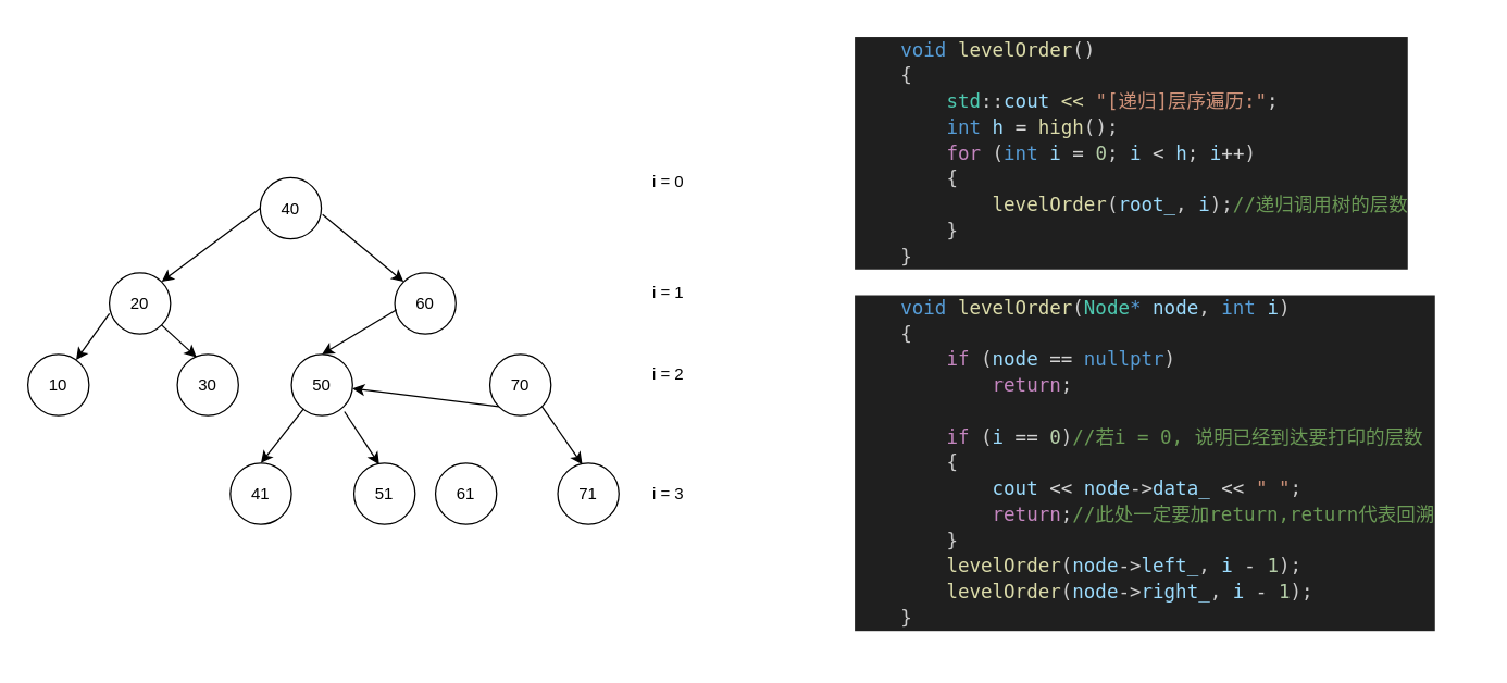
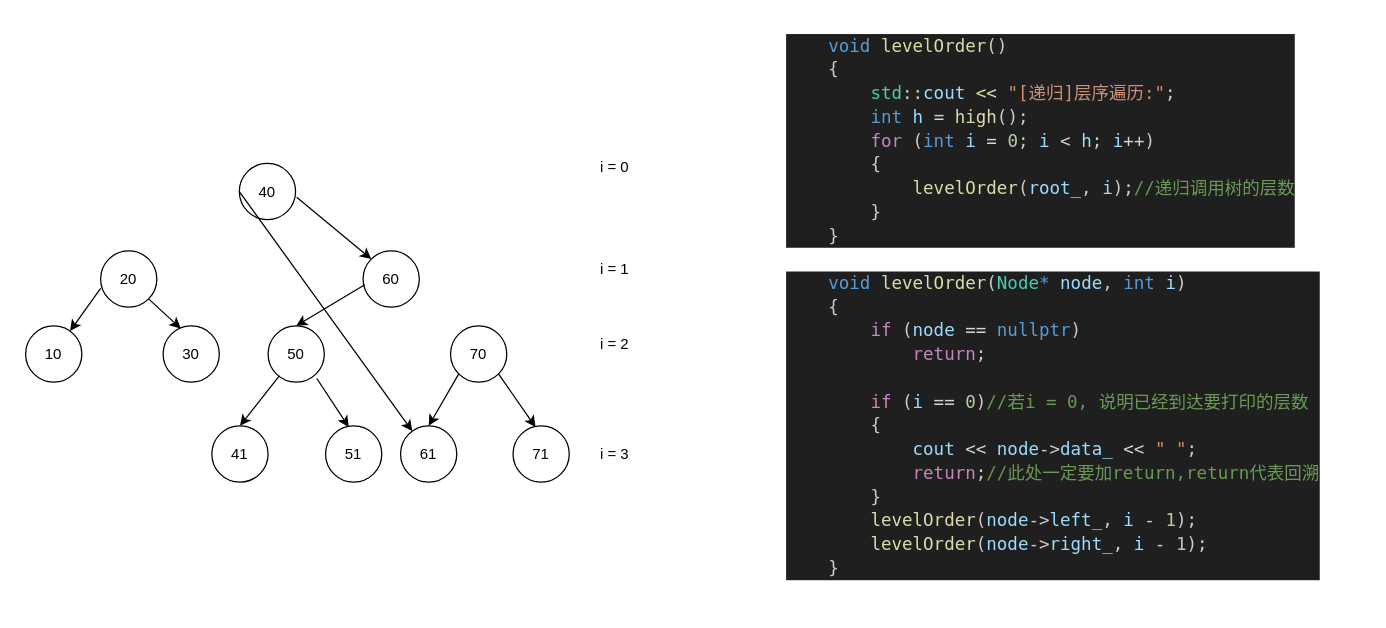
  <mxCell id="0" />
  <mxCell id="1" parent="0" />
  <mxCell id="2" value="40" style="ellipse;whiteSpace=wrap;html=1;aspect=fixed;" vertex="1" parent="1"><mxGeometry x="191" y="130" width="45" height="45" as="geometry" /></mxCell>
  <mxCell id="3" value="20" style="ellipse;whiteSpace=wrap;html=1;aspect=fixed;" vertex="1" parent="1"><mxGeometry x="80" y="200" width="45" height="45" as="geometry" /></mxCell>
  <mxCell id="4" value="60" style="ellipse;whiteSpace=wrap;html=1;aspect=fixed;" vertex="1" parent="1"><mxGeometry x="290" y="200" width="45" height="45" as="geometry" /></mxCell>
  <mxCell id="5" value="10" style="ellipse;whiteSpace=wrap;html=1;aspect=fixed;" vertex="1" parent="1"><mxGeometry x="20" y="260" width="45" height="45" as="geometry" /></mxCell>
  <mxCell id="6" value="30" style="ellipse;whiteSpace=wrap;html=1;aspect=fixed;" vertex="1" parent="1"><mxGeometry x="130" y="260" width="45" height="45" as="geometry" /></mxCell>
  <mxCell id="7" value="50" style="ellipse;whiteSpace=wrap;html=1;aspect=fixed;" vertex="1" parent="1"><mxGeometry x="214" y="260" width="45" height="45" as="geometry" /></mxCell>
  <mxCell id="8" value="70" style="ellipse;whiteSpace=wrap;html=1;aspect=fixed;" vertex="1" parent="1"><mxGeometry x="360" y="260" width="45" height="45" as="geometry" /></mxCell>
  <mxCell id="9" value="41" style="ellipse;whiteSpace=wrap;html=1;aspect=fixed;" vertex="1" parent="1"><mxGeometry x="169" y="340" width="45" height="45" as="geometry" /></mxCell>
  <mxCell id="10" value="51" style="ellipse;whiteSpace=wrap;html=1;aspect=fixed;" vertex="1" parent="1"><mxGeometry x="260" y="340" width="45" height="45" as="geometry" /></mxCell>
  <mxCell id="11" value="61" style="ellipse;whiteSpace=wrap;html=1;aspect=fixed;" vertex="1" parent="1"><mxGeometry x="320" y="340" width="45" height="45" as="geometry" /></mxCell>
  <mxCell id="12" value="71" style="ellipse;whiteSpace=wrap;html=1;aspect=fixed;" vertex="1" parent="1"><mxGeometry x="410" y="340" width="45" height="45" as="geometry" /></mxCell>
- <mxCell id="13" value="" style="endArrow=classic;html=1;rounded=0;entryX=1;entryY=0;entryDx=0;entryDy=0;exitX=0;exitY=0.5;exitDx=0;exitDy=0;" edge="1" parent="1" source="2" target="3"><mxGeometry width="50" height="50" relative="1" as="geometry"><mxPoint x="190" y="160" as="sourcePoint" /><mxPoint x="140" y="140" as="targetPoint" /></mxGeometry></mxCell>
+ <mxCell id="13" value="" style="endArrow=classic;html=1;rounded=0;exitX=0;exitY=0.5;exitDx=0;exitDy=0;" edge="1" parent="1" source="2" target="11"><mxGeometry width="50" height="50" relative="1" as="geometry"><mxPoint x="190" y="160" as="sourcePoint" /><mxPoint x="140" y="140" as="targetPoint" /></mxGeometry></mxCell>
  <mxCell id="14" value="" style="endArrow=classic;html=1;rounded=0;" edge="1" parent="1" target="5"><mxGeometry width="50" height="50" relative="1" as="geometry"><mxPoint x="80" y="230" as="sourcePoint" /><mxPoint x="8" y="277" as="targetPoint" /></mxGeometry></mxCell>
  <mxCell id="15" value="" style="endArrow=classic;html=1;rounded=0;exitX=1;exitY=1;exitDx=0;exitDy=0;entryX=0.314;entryY=0.047;entryDx=0;entryDy=0;entryPerimeter=0;" edge="1" parent="1" source="3" target="6"><mxGeometry width="50" height="50" relative="1" as="geometry"><mxPoint x="90" y="240" as="sourcePoint" /><mxPoint x="66" y="274" as="targetPoint" /></mxGeometry></mxCell>
  <mxCell id="16" value="" style="endArrow=classic;html=1;rounded=0;entryX=0;entryY=0;entryDx=0;entryDy=0;exitX=1.02;exitY=0.602;exitDx=0;exitDy=0;exitPerimeter=0;" edge="1" parent="1" source="2" target="4"><mxGeometry width="50" height="50" relative="1" as="geometry"><mxPoint x="200" y="170" as="sourcePoint" /><mxPoint x="128" y="217" as="targetPoint" /></mxGeometry></mxCell>
  <mxCell id="17" value="" style="endArrow=classic;html=1;rounded=0;entryX=0.5;entryY=0;entryDx=0;entryDy=0;exitX=0.03;exitY=0.602;exitDx=0;exitDy=0;exitPerimeter=0;" edge="1" parent="1" source="4" target="7"><mxGeometry width="50" height="50" relative="1" as="geometry"><mxPoint x="247" y="167" as="sourcePoint" /><mxPoint x="306" y="213" as="targetPoint" /></mxGeometry></mxCell>
  <mxCell id="18" value="" style="endArrow=classic;html=1;rounded=0;entryX=0.5;entryY=0;entryDx=0;entryDy=0;exitX=0.03;exitY=0.602;exitDx=0;exitDy=0;exitPerimeter=0;" edge="1" parent="1" target="9"><mxGeometry width="50" height="50" relative="1" as="geometry"><mxPoint x="223" y="300" as="sourcePoint" /><mxPoint x="169" y="333" as="targetPoint" /></mxGeometry></mxCell>
  <mxCell id="19" value="" style="endArrow=classic;html=1;rounded=0;entryX=0.412;entryY=0.022;entryDx=0;entryDy=0;exitX=0.867;exitY=0.936;exitDx=0;exitDy=0;exitPerimeter=0;entryPerimeter=0;" edge="1" parent="1" source="7" target="10"><mxGeometry width="50" height="50" relative="1" as="geometry"><mxPoint x="233" y="310" as="sourcePoint" /><mxPoint x="202" y="350" as="targetPoint" /></mxGeometry></mxCell>
- <mxCell id="20" value="" style="endArrow=classic;html=1;rounded=0;exitX=0;exitY=1;exitDx=0;exitDy=0;" edge="1" parent="1" source="8" target="7"><mxGeometry width="50" height="50" relative="1" as="geometry"><mxPoint x="360" y="290" as="sourcePoint" /><mxPoint x="329" y="330" as="targetPoint" /></mxGeometry></mxCell>
+ <mxCell id="20" value="" style="endArrow=classic;html=1;rounded=0;entryX=0.5;entryY=0;entryDx=0;entryDy=0;exitX=0;exitY=1;exitDx=0;exitDy=0;" edge="1" parent="1" source="8" target="11"><mxGeometry width="50" height="50" relative="1" as="geometry"><mxPoint x="360" y="290" as="sourcePoint" /><mxPoint x="329" y="330" as="targetPoint" /></mxGeometry></mxCell>
  <mxCell id="21" value="" style="endArrow=classic;html=1;rounded=0;entryX=0.4;entryY=0.022;entryDx=0;entryDy=0;exitX=1;exitY=1;exitDx=0;exitDy=0;entryPerimeter=0;" edge="1" parent="1" source="8" target="12"><mxGeometry width="50" height="50" relative="1" as="geometry"><mxPoint x="377" y="308" as="sourcePoint" /><mxPoint x="353" y="350" as="targetPoint" /></mxGeometry></mxCell>
  <mxCell id="22" value="" style="group" vertex="1" connectable="0" parent="1"><mxGeometry x="627" y="20" width="460" height="460" as="geometry" /></mxCell>
  <mxCell id="23" value="&lt;div style=&quot;color: #cccccc;background-color: #1f1f1f;font-family: 'JetBrains Mono', 'Droid Sans Mono', 'monospace', monospace;font-weight: normal;font-size: 14px;line-height: 19px;white-space: pre;&quot;&gt;&lt;div&gt;&lt;span style=&quot;color: #cccccc;&quot;&gt;    &lt;/span&gt;&lt;span style=&quot;color: #569cd6;&quot;&gt;void&lt;/span&gt;&lt;span style=&quot;color: #cccccc;&quot;&gt; &lt;/span&gt;&lt;span style=&quot;color: #dcdcaa;&quot;&gt;levelOrder&lt;/span&gt;&lt;span style=&quot;color: #cccccc;&quot;&gt;(&lt;/span&gt;&lt;span style=&quot;color: #4ec9b0;&quot;&gt;Node&lt;/span&gt;&lt;span style=&quot;color: #569cd6;&quot;&gt;*&lt;/span&gt;&lt;span style=&quot;color: #cccccc;&quot;&gt; &lt;/span&gt;&lt;span style=&quot;color: #9cdcfe;&quot;&gt;node&lt;/span&gt;&lt;span style=&quot;color: #cccccc;&quot;&gt;, &lt;/span&gt;&lt;span style=&quot;color: #569cd6;&quot;&gt;int&lt;/span&gt;&lt;span style=&quot;color: #cccccc;&quot;&gt; &lt;/span&gt;&lt;span style=&quot;color: #9cdcfe;&quot;&gt;i&lt;/span&gt;&lt;span style=&quot;color: #cccccc;&quot;&gt;)&lt;/span&gt;&lt;/div&gt;&lt;div&gt;&lt;span style=&quot;color: #cccccc;&quot;&gt;    {&lt;/span&gt;&lt;/div&gt;&lt;div&gt;&lt;span style=&quot;color: #cccccc;&quot;&gt;        &lt;/span&gt;&lt;span style=&quot;color: #c586c0;&quot;&gt;if&lt;/span&gt;&lt;span style=&quot;color: #cccccc;&quot;&gt; (&lt;/span&gt;&lt;span style=&quot;color: #9cdcfe;&quot;&gt;node&lt;/span&gt;&lt;span style=&quot;color: #cccccc;&quot;&gt; &lt;/span&gt;&lt;span style=&quot;color: #d4d4d4;&quot;&gt;==&lt;/span&gt;&lt;span style=&quot;color: #cccccc;&quot;&gt; &lt;/span&gt;&lt;span style=&quot;color: #569cd6;&quot;&gt;nullptr&lt;/span&gt;&lt;span style=&quot;color: #cccccc;&quot;&gt;)&lt;/span&gt;&lt;/div&gt;&lt;div&gt;&lt;span style=&quot;color: #cccccc;&quot;&gt;            &lt;/span&gt;&lt;span style=&quot;color: #c586c0;&quot;&gt;return&lt;/span&gt;&lt;span style=&quot;color: #cccccc;&quot;&gt;;&lt;/span&gt;&lt;/div&gt;&lt;br&gt;&lt;div&gt;&lt;span style=&quot;color: #cccccc;&quot;&gt;        &lt;/span&gt;&lt;span style=&quot;color: #c586c0;&quot;&gt;if&lt;/span&gt;&lt;span style=&quot;color: #cccccc;&quot;&gt; (&lt;/span&gt;&lt;span style=&quot;color: #9cdcfe;&quot;&gt;i&lt;/span&gt;&lt;span style=&quot;color: #cccccc;&quot;&gt; &lt;/span&gt;&lt;span style=&quot;color: #d4d4d4;&quot;&gt;==&lt;/span&gt;&lt;span style=&quot;color: #cccccc;&quot;&gt; &lt;/span&gt;&lt;span style=&quot;color: #b5cea8;&quot;&gt;0&lt;/span&gt;&lt;span style=&quot;color: #cccccc;&quot;&gt;)&lt;/span&gt;&lt;span style=&quot;color: #6a9955;&quot;&gt;//若i = 0, 说明已经到达要打印的层数&lt;/span&gt;&lt;/div&gt;&lt;div&gt;&lt;span style=&quot;color: #cccccc;&quot;&gt;        {&lt;/span&gt;&lt;/div&gt;&lt;div&gt;&lt;span style=&quot;color: #cccccc;&quot;&gt;            &lt;/span&gt;&lt;span style=&quot;color: #9cdcfe;&quot;&gt;cout&lt;/span&gt;&lt;span style=&quot;color: #cccccc;&quot;&gt; &lt;/span&gt;&lt;span style=&quot;color: #d4d4d4;&quot;&gt;&amp;lt;&amp;lt;&lt;/span&gt;&lt;span style=&quot;color: #cccccc;&quot;&gt; &lt;/span&gt;&lt;span style=&quot;color: #9cdcfe;&quot;&gt;node&lt;/span&gt;&lt;span style=&quot;color: #cccccc;&quot;&gt;-&amp;gt;&lt;/span&gt;&lt;span style=&quot;color: #9cdcfe;&quot;&gt;data_&lt;/span&gt;&lt;span style=&quot;color: #cccccc;&quot;&gt; &lt;/span&gt;&lt;span style=&quot;color: #d4d4d4;&quot;&gt;&amp;lt;&amp;lt;&lt;/span&gt;&lt;span style=&quot;color: #cccccc;&quot;&gt; &lt;/span&gt;&lt;span style=&quot;color: #ce9178;&quot;&gt;&quot; &quot;&lt;/span&gt;&lt;span style=&quot;color: #cccccc;&quot;&gt;;&lt;/span&gt;&lt;/div&gt;&lt;div&gt;&lt;span style=&quot;color: #cccccc;&quot;&gt;            &lt;/span&gt;&lt;span style=&quot;color: #c586c0;&quot;&gt;return&lt;/span&gt;&lt;span style=&quot;color: #cccccc;&quot;&gt;;&lt;/span&gt;&lt;span style=&quot;color: #6a9955;&quot;&gt;//此处一定要加return,return代表回溯&lt;/span&gt;&lt;/div&gt;&lt;div&gt;&lt;span style=&quot;color: #cccccc;&quot;&gt;        }&lt;/span&gt;&lt;/div&gt;&lt;div&gt;&lt;span style=&quot;color: #cccccc;&quot;&gt;        &lt;/span&gt;&lt;span style=&quot;color: #dcdcaa;&quot;&gt;levelOrder&lt;/span&gt;&lt;span style=&quot;color: #cccccc;&quot;&gt;(&lt;/span&gt;&lt;span style=&quot;color: #9cdcfe;&quot;&gt;node&lt;/span&gt;&lt;span style=&quot;color: #cccccc;&quot;&gt;-&amp;gt;&lt;/span&gt;&lt;span style=&quot;color: #9cdcfe;&quot;&gt;left_&lt;/span&gt;&lt;span style=&quot;color: #cccccc;&quot;&gt;, &lt;/span&gt;&lt;span style=&quot;color: #9cdcfe;&quot;&gt;i&lt;/span&gt;&lt;span style=&quot;color: #cccccc;&quot;&gt; &lt;/span&gt;&lt;span style=&quot;color: #d4d4d4;&quot;&gt;-&lt;/span&gt;&lt;span style=&quot;color: #cccccc;&quot;&gt; &lt;/span&gt;&lt;span style=&quot;color: #b5cea8;&quot;&gt;1&lt;/span&gt;&lt;span style=&quot;color: #cccccc;&quot;&gt;);&lt;/span&gt;&lt;/div&gt;&lt;div&gt;&lt;span style=&quot;color: #cccccc;&quot;&gt;        &lt;/span&gt;&lt;span style=&quot;color: #dcdcaa;&quot;&gt;levelOrder&lt;/span&gt;&lt;span style=&quot;color: #cccccc;&quot;&gt;(&lt;/span&gt;&lt;span style=&quot;color: #9cdcfe;&quot;&gt;node&lt;/span&gt;&lt;span style=&quot;color: #cccccc;&quot;&gt;-&amp;gt;&lt;/span&gt;&lt;span style=&quot;color: #9cdcfe;&quot;&gt;right_&lt;/span&gt;&lt;span style=&quot;color: #cccccc;&quot;&gt;, &lt;/span&gt;&lt;span style=&quot;color: #9cdcfe;&quot;&gt;i&lt;/span&gt;&lt;span style=&quot;color: #cccccc;&quot;&gt; &lt;/span&gt;&lt;span style=&quot;color: #d4d4d4;&quot;&gt;-&lt;/span&gt;&lt;span style=&quot;color: #cccccc;&quot;&gt; &lt;/span&gt;&lt;span style=&quot;color: #b5cea8;&quot;&gt;1&lt;/span&gt;&lt;span style=&quot;color: #cccccc;&quot;&gt;);&lt;/span&gt;&lt;/div&gt;&lt;div&gt;&lt;span style=&quot;color: #cccccc;&quot;&gt;    }&lt;/span&gt;&lt;/div&gt;&lt;/div&gt;" style="text;whiteSpace=wrap;html=1;" vertex="1" parent="22"><mxGeometry y="190" width="460" height="270" as="geometry" /></mxCell>
  <mxCell id="24" value="&lt;div style=&quot;color: #cccccc;background-color: #1f1f1f;font-family: 'JetBrains Mono', 'Droid Sans Mono', 'monospace', monospace;font-weight: normal;font-size: 14px;line-height: 19px;white-space: pre;&quot;&gt;&lt;div&gt;&lt;span style=&quot;color: #cccccc;&quot;&gt;    &lt;/span&gt;&lt;span style=&quot;color: #569cd6;&quot;&gt;void&lt;/span&gt;&lt;span style=&quot;color: #cccccc;&quot;&gt; &lt;/span&gt;&lt;span style=&quot;color: #dcdcaa;&quot;&gt;levelOrder&lt;/span&gt;&lt;span style=&quot;color: #cccccc;&quot;&gt;()&lt;/span&gt;&lt;/div&gt;&lt;div&gt;&lt;span style=&quot;color: #cccccc;&quot;&gt;    {&lt;/span&gt;&lt;/div&gt;&lt;div&gt;&lt;span style=&quot;color: #cccccc;&quot;&gt;        &lt;/span&gt;&lt;span style=&quot;color: #4ec9b0;&quot;&gt;std&lt;/span&gt;&lt;span style=&quot;color: #cccccc;&quot;&gt;::&lt;/span&gt;&lt;span style=&quot;color: #9cdcfe;&quot;&gt;cout&lt;/span&gt;&lt;span style=&quot;color: #cccccc;&quot;&gt; &lt;/span&gt;&lt;span style=&quot;color: #dcdcaa;&quot;&gt;&amp;lt;&amp;lt;&lt;/span&gt;&lt;span style=&quot;color: #cccccc;&quot;&gt; &lt;/span&gt;&lt;span style=&quot;color: #ce9178;&quot;&gt;&quot;[递归]层序遍历:&quot;&lt;/span&gt;&lt;span style=&quot;color: #cccccc;&quot;&gt;;&lt;/span&gt;&lt;/div&gt;&lt;div&gt;&lt;span style=&quot;color: #cccccc;&quot;&gt;        &lt;/span&gt;&lt;span style=&quot;color: #569cd6;&quot;&gt;int&lt;/span&gt;&lt;span style=&quot;color: #cccccc;&quot;&gt; &lt;/span&gt;&lt;span style=&quot;color: #9cdcfe;&quot;&gt;h&lt;/span&gt;&lt;span style=&quot;color: #cccccc;&quot;&gt; &lt;/span&gt;&lt;span style=&quot;color: #d4d4d4;&quot;&gt;=&lt;/span&gt;&lt;span style=&quot;color: #cccccc;&quot;&gt; &lt;/span&gt;&lt;span style=&quot;color: #dcdcaa;&quot;&gt;high&lt;/span&gt;&lt;span style=&quot;color: #cccccc;&quot;&gt;();&lt;/span&gt;&lt;/div&gt;&lt;div&gt;&lt;span style=&quot;color: #cccccc;&quot;&gt;        &lt;/span&gt;&lt;span style=&quot;color: #c586c0;&quot;&gt;for&lt;/span&gt;&lt;span style=&quot;color: #cccccc;&quot;&gt; (&lt;/span&gt;&lt;span style=&quot;color: #569cd6;&quot;&gt;int&lt;/span&gt;&lt;span style=&quot;color: #cccccc;&quot;&gt; &lt;/span&gt;&lt;span style=&quot;color: #9cdcfe;&quot;&gt;i&lt;/span&gt;&lt;span style=&quot;color: #cccccc;&quot;&gt; &lt;/span&gt;&lt;span style=&quot;color: #d4d4d4;&quot;&gt;=&lt;/span&gt;&lt;span style=&quot;color: #cccccc;&quot;&gt; &lt;/span&gt;&lt;span style=&quot;color: #b5cea8;&quot;&gt;0&lt;/span&gt;&lt;span style=&quot;color: #cccccc;&quot;&gt;; &lt;/span&gt;&lt;span style=&quot;color: #9cdcfe;&quot;&gt;i&lt;/span&gt;&lt;span style=&quot;color: #cccccc;&quot;&gt; &lt;/span&gt;&lt;span style=&quot;color: #d4d4d4;&quot;&gt;&amp;lt;&lt;/span&gt;&lt;span style=&quot;color: #cccccc;&quot;&gt; &lt;/span&gt;&lt;span style=&quot;color: #9cdcfe;&quot;&gt;h&lt;/span&gt;&lt;span style=&quot;color: #cccccc;&quot;&gt;; &lt;/span&gt;&lt;span style=&quot;color: #9cdcfe;&quot;&gt;i&lt;/span&gt;&lt;span style=&quot;color: #d4d4d4;&quot;&gt;++&lt;/span&gt;&lt;span style=&quot;color: #cccccc;&quot;&gt;)&lt;/span&gt;&lt;/div&gt;&lt;div&gt;&lt;span style=&quot;color: #cccccc;&quot;&gt;        {&lt;/span&gt;&lt;/div&gt;&lt;div&gt;&lt;span style=&quot;color: #cccccc;&quot;&gt;            &lt;/span&gt;&lt;span style=&quot;color: #dcdcaa;&quot;&gt;levelOrder&lt;/span&gt;&lt;span style=&quot;color: #cccccc;&quot;&gt;(&lt;/span&gt;&lt;span style=&quot;color: #9cdcfe;&quot;&gt;root_&lt;/span&gt;&lt;span style=&quot;color: #cccccc;&quot;&gt;, &lt;/span&gt;&lt;span style=&quot;color: #9cdcfe;&quot;&gt;i&lt;/span&gt;&lt;span style=&quot;color: #cccccc;&quot;&gt;);&lt;/span&gt;&lt;span style=&quot;color: #6a9955;&quot;&gt;//递归调用树的层数&lt;/span&gt;&lt;/div&gt;&lt;div&gt;&lt;span style=&quot;color: #cccccc;&quot;&gt;        }&lt;/span&gt;&lt;/div&gt;&lt;div&gt;    }&lt;br&gt;&lt;/div&gt;&lt;/div&gt;" style="text;whiteSpace=wrap;html=1;" vertex="1" parent="22"><mxGeometry width="440" height="170" as="geometry" /></mxCell>
  <mxCell id="25" value="i = 0" style="text;html=1;align=center;verticalAlign=middle;resizable=0;points=[];autosize=1;strokeColor=none;fillColor=none;" vertex="1" parent="1"><mxGeometry x="466" y="118" width="50" height="30" as="geometry" /></mxCell>
  <mxCell id="26" value="i = 1" style="text;html=1;align=center;verticalAlign=middle;resizable=0;points=[];autosize=1;strokeColor=none;fillColor=none;" vertex="1" parent="1"><mxGeometry x="466" y="200" width="50" height="30" as="geometry" /></mxCell>
  <mxCell id="27" value="i = 2" style="text;html=1;align=center;verticalAlign=middle;resizable=0;points=[];autosize=1;strokeColor=none;fillColor=none;" vertex="1" parent="1"><mxGeometry x="466" y="260" width="50" height="30" as="geometry" /></mxCell>
  <mxCell id="28" value="i = 3" style="text;html=1;align=center;verticalAlign=middle;resizable=0;points=[];autosize=1;strokeColor=none;fillColor=none;" vertex="1" parent="1"><mxGeometry x="466" y="347.5" width="50" height="30" as="geometry" /></mxCell>
